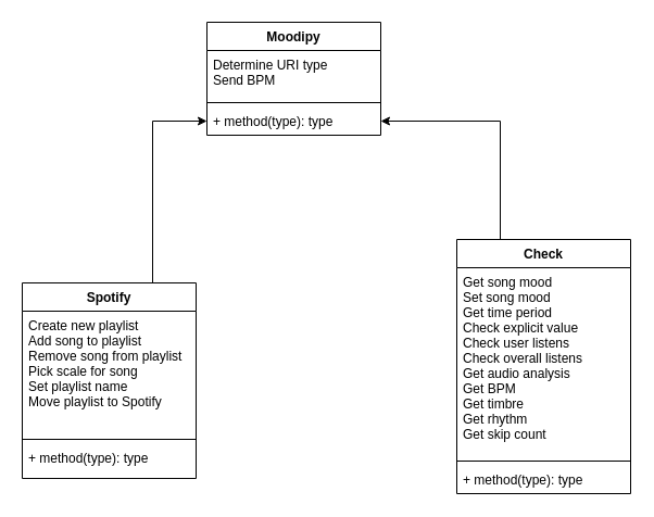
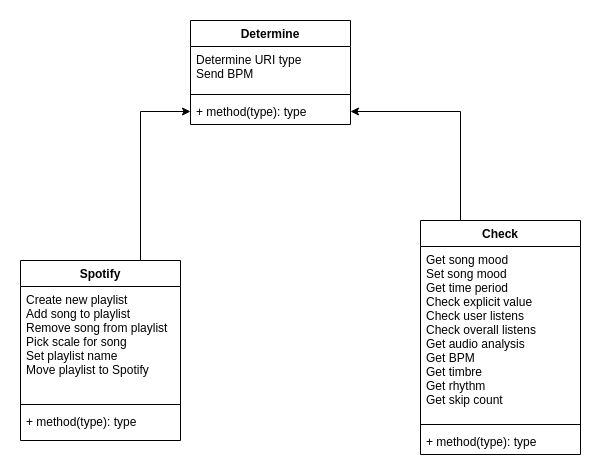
  <mxCell id="0" />
  <mxCell id="1" parent="0" />
  <mxCell id="2" style="edgeStyle=orthogonalEdgeStyle;rounded=0;orthogonalLoop=1;jettySize=auto;html=1;exitX=0.75;exitY=0;exitDx=0;exitDy=0;entryX=0;entryY=0.5;entryDx=0;entryDy=0;" edge="1" parent="1" source="3" target="10"><mxGeometry relative="1" as="geometry" /></mxCell>
  <mxCell id="3" value="Spotify" style="swimlane;fontStyle=1;align=center;verticalAlign=top;childLayout=stackLayout;horizontal=1;startSize=26;horizontalStack=0;resizeParent=1;resizeParentMax=0;resizeLast=0;collapsible=1;marginBottom=0;" vertex="1" parent="1"><mxGeometry x="20" y="260" width="160" height="180" as="geometry" /></mxCell>
  <mxCell id="4" value="Create new playlist&#10;Add song to playlist&#10;Remove song from playlist&#10;Pick scale for song&#10;Set playlist name&#10;Move playlist to Spotify" style="text;strokeColor=none;fillColor=none;align=left;verticalAlign=top;spacingLeft=4;spacingRight=4;overflow=hidden;rotatable=0;points=[[0,0.5],[1,0.5]];portConstraint=eastwest;" vertex="1" parent="3"><mxGeometry y="26" width="160" height="114" as="geometry" /></mxCell>
  <mxCell id="5" value="" style="line;strokeWidth=1;fillColor=none;align=left;verticalAlign=middle;spacingTop=-1;spacingLeft=3;spacingRight=3;rotatable=0;labelPosition=right;points=[];portConstraint=eastwest;" vertex="1" parent="3"><mxGeometry y="140" width="160" height="8" as="geometry" /></mxCell>
  <mxCell id="6" value="+ method(type): type" style="text;strokeColor=none;fillColor=none;align=left;verticalAlign=top;spacingLeft=4;spacingRight=4;overflow=hidden;rotatable=0;points=[[0,0.5],[1,0.5]];portConstraint=eastwest;" vertex="1" parent="3"><mxGeometry y="148" width="160" height="32" as="geometry" /></mxCell>
- <mxCell id="7" value="Moodipy" style="swimlane;fontStyle=1;align=center;verticalAlign=top;childLayout=stackLayout;horizontal=1;startSize=26;horizontalStack=0;resizeParent=1;resizeParentMax=0;resizeLast=0;collapsible=1;marginBottom=0;" vertex="1" parent="1"><mxGeometry x="190" y="20" width="160" height="104" as="geometry" /></mxCell>
+ <mxCell id="7" value="Determine" style="swimlane;fontStyle=1;align=center;verticalAlign=top;childLayout=stackLayout;horizontal=1;startSize=26;horizontalStack=0;resizeParent=1;resizeParentMax=0;resizeLast=0;collapsible=1;marginBottom=0;" vertex="1" parent="1"><mxGeometry x="190" y="20" width="160" height="104" as="geometry" /></mxCell>
  <mxCell id="8" value="Determine URI type&#10;Send BPM " style="text;strokeColor=none;fillColor=none;align=left;verticalAlign=top;spacingLeft=4;spacingRight=4;overflow=hidden;rotatable=0;points=[[0,0.5],[1,0.5]];portConstraint=eastwest;" vertex="1" parent="7"><mxGeometry y="26" width="160" height="44" as="geometry" /></mxCell>
  <mxCell id="9" value="" style="line;strokeWidth=1;fillColor=none;align=left;verticalAlign=middle;spacingTop=-1;spacingLeft=3;spacingRight=3;rotatable=0;labelPosition=right;points=[];portConstraint=eastwest;" vertex="1" parent="7"><mxGeometry y="70" width="160" height="8" as="geometry" /></mxCell>
  <mxCell id="10" value="+ method(type): type" style="text;strokeColor=none;fillColor=none;align=left;verticalAlign=top;spacingLeft=4;spacingRight=4;overflow=hidden;rotatable=0;points=[[0,0.5],[1,0.5]];portConstraint=eastwest;" vertex="1" parent="7"><mxGeometry y="78" width="160" height="26" as="geometry" /></mxCell>
  <mxCell id="11" style="edgeStyle=orthogonalEdgeStyle;rounded=0;orthogonalLoop=1;jettySize=auto;html=1;exitX=0.25;exitY=0;exitDx=0;exitDy=0;entryX=1;entryY=0.5;entryDx=0;entryDy=0;" edge="1" parent="1" source="12" target="10"><mxGeometry relative="1" as="geometry" /></mxCell>
  <mxCell id="12" value="Check" style="swimlane;fontStyle=1;align=center;verticalAlign=top;childLayout=stackLayout;horizontal=1;startSize=26;horizontalStack=0;resizeParent=1;resizeParentMax=0;resizeLast=0;collapsible=1;marginBottom=0;" vertex="1" parent="1"><mxGeometry x="420" y="220" width="160" height="234" as="geometry" /></mxCell>
  <mxCell id="13" value="Get song mood&#10;Set song mood&#10;Get time period&#10;Check explicit value&#10;Check user listens&#10;Check overall listens&#10;Get audio analysis&#10;Get BPM&#10;Get timbre&#10;Get rhythm&#10;Get skip count&#10; " style="text;strokeColor=none;fillColor=none;align=left;verticalAlign=top;spacingLeft=4;spacingRight=4;overflow=hidden;rotatable=0;points=[[0,0.5],[1,0.5]];portConstraint=eastwest;" vertex="1" parent="12"><mxGeometry y="26" width="160" height="174" as="geometry" /></mxCell>
  <mxCell id="14" value="" style="line;strokeWidth=1;fillColor=none;align=left;verticalAlign=middle;spacingTop=-1;spacingLeft=3;spacingRight=3;rotatable=0;labelPosition=right;points=[];portConstraint=eastwest;" vertex="1" parent="12"><mxGeometry y="200" width="160" height="8" as="geometry" /></mxCell>
  <mxCell id="15" value="+ method(type): type" style="text;strokeColor=none;fillColor=none;align=left;verticalAlign=top;spacingLeft=4;spacingRight=4;overflow=hidden;rotatable=0;points=[[0,0.5],[1,0.5]];portConstraint=eastwest;" vertex="1" parent="12"><mxGeometry y="208" width="160" height="26" as="geometry" /></mxCell>
